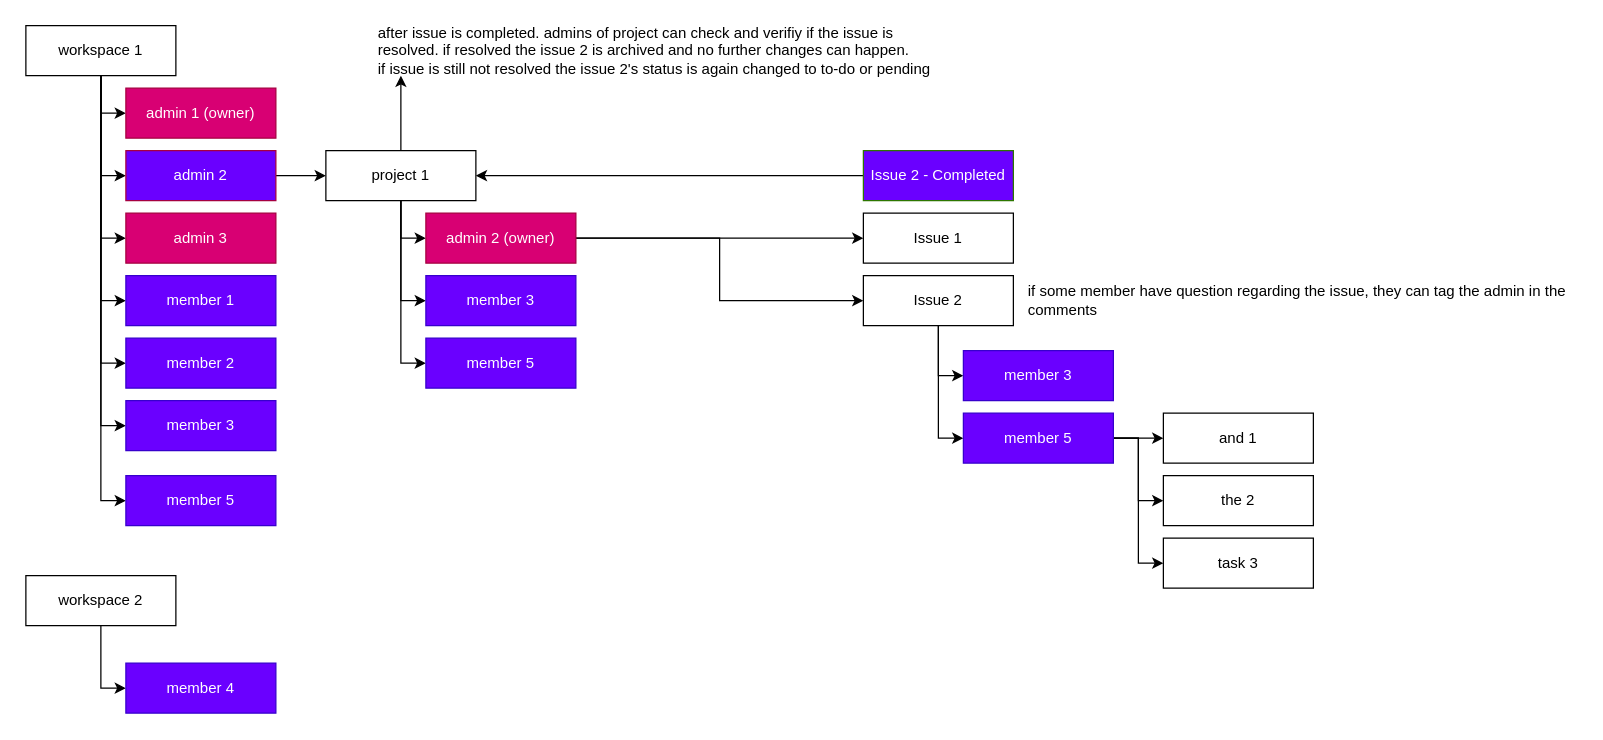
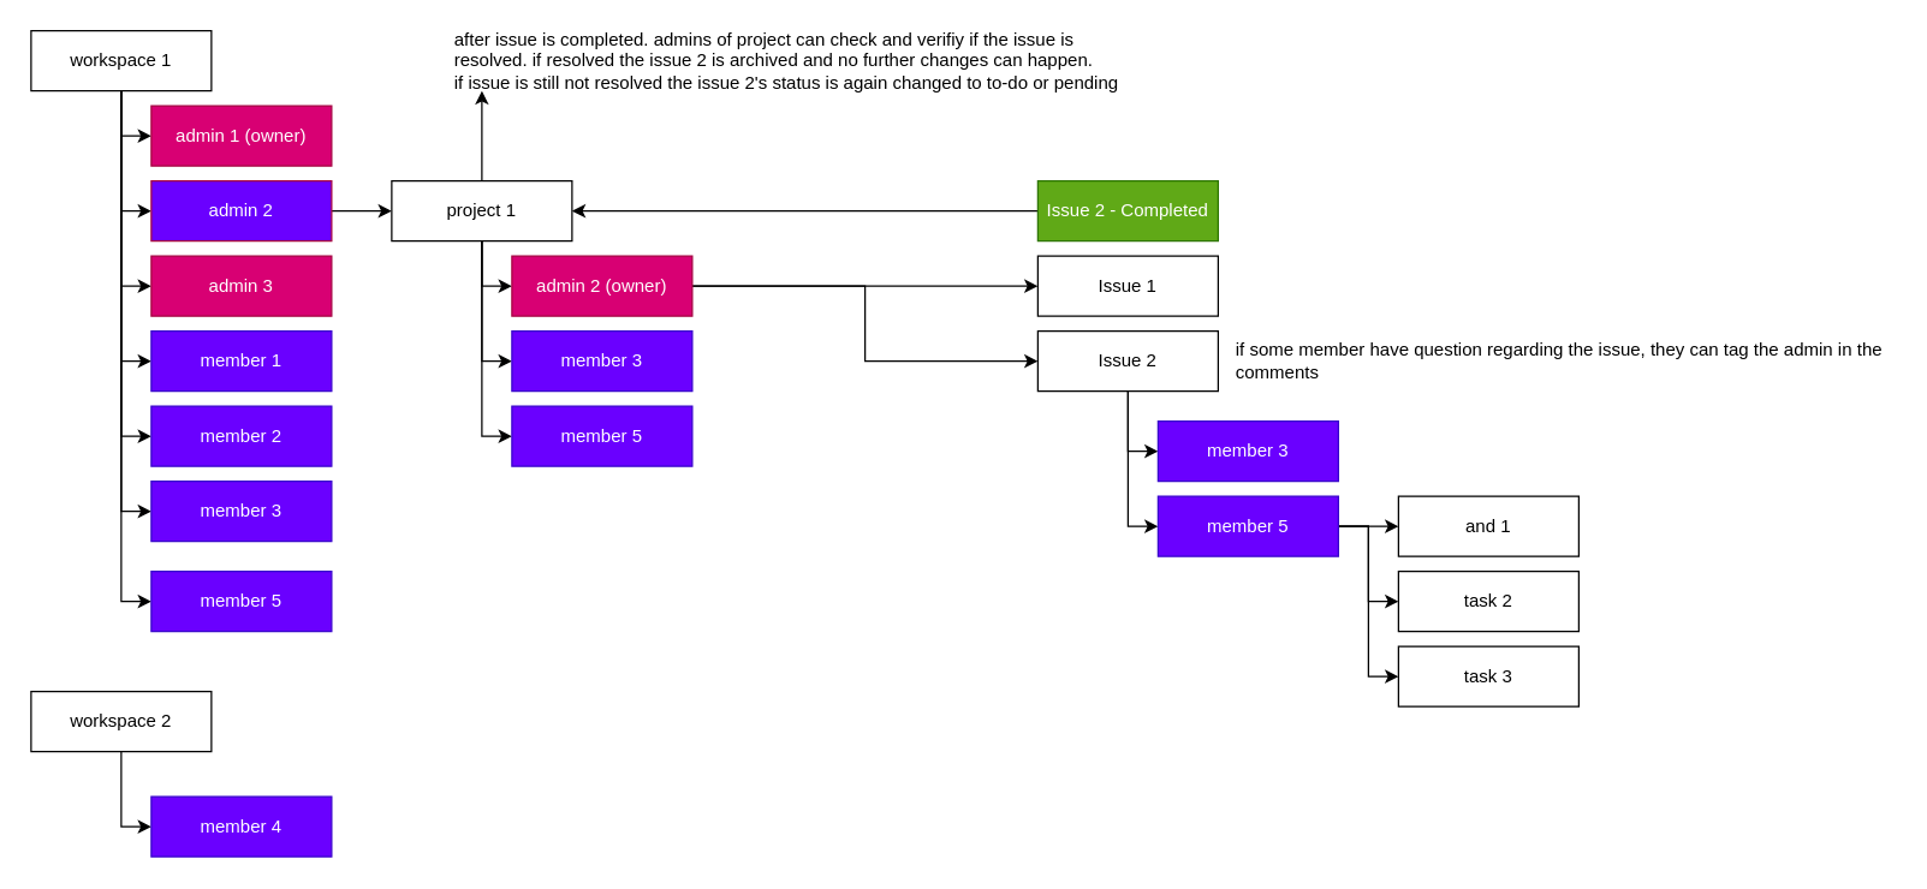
  <mxCell id="0" />
  <mxCell id="1" parent="0" />
  <mxCell id="2" style="edgeStyle=orthogonalEdgeStyle;rounded=0;orthogonalLoop=1;jettySize=auto;html=1;entryX=0;entryY=0.5;entryDx=0;entryDy=0;" parent="1" source="9" target="13" edge="1"><mxGeometry relative="1" as="geometry" /></mxCell>
  <mxCell id="3" style="edgeStyle=orthogonalEdgeStyle;rounded=0;orthogonalLoop=1;jettySize=auto;html=1;entryX=0;entryY=0.5;entryDx=0;entryDy=0;" parent="1" source="9" target="15" edge="1"><mxGeometry relative="1" as="geometry" /></mxCell>
  <mxCell id="4" style="edgeStyle=orthogonalEdgeStyle;rounded=0;orthogonalLoop=1;jettySize=auto;html=1;entryX=0;entryY=0.5;entryDx=0;entryDy=0;" parent="1" source="9" target="10" edge="1"><mxGeometry relative="1" as="geometry" /></mxCell>
  <mxCell id="5" style="edgeStyle=orthogonalEdgeStyle;rounded=0;orthogonalLoop=1;jettySize=auto;html=1;entryX=0;entryY=0.5;entryDx=0;entryDy=0;" parent="1" source="9" target="11" edge="1"><mxGeometry relative="1" as="geometry" /></mxCell>
  <mxCell id="6" style="edgeStyle=orthogonalEdgeStyle;rounded=0;orthogonalLoop=1;jettySize=auto;html=1;entryX=0;entryY=0.5;entryDx=0;entryDy=0;" parent="1" source="9" target="12" edge="1"><mxGeometry relative="1" as="geometry" /></mxCell>
  <mxCell id="7" style="edgeStyle=orthogonalEdgeStyle;rounded=0;orthogonalLoop=1;jettySize=auto;html=1;entryX=0;entryY=0.5;entryDx=0;entryDy=0;" parent="1" source="9" target="26" edge="1"><mxGeometry relative="1" as="geometry" /></mxCell>
  <mxCell id="8" style="edgeStyle=orthogonalEdgeStyle;rounded=0;orthogonalLoop=1;jettySize=auto;html=1;entryX=0;entryY=0.5;entryDx=0;entryDy=0;" parent="1" source="9" target="34" edge="1"><mxGeometry relative="1" as="geometry" /></mxCell>
  <mxCell id="9" value="workspace 1" style="rounded=0;whiteSpace=wrap;html=1;" parent="1" vertex="1"><mxGeometry x="20" y="20" width="120" height="40" as="geometry" /></mxCell>
  <mxCell id="10" value="admin 3" style="rounded=0;whiteSpace=wrap;html=1;fillColor=#d80073;fontColor=#ffffff;strokeColor=#A50040;" parent="1" vertex="1"><mxGeometry x="100" y="170" width="120" height="40" as="geometry" /></mxCell>
  <mxCell id="11" value="member 1" style="rounded=0;whiteSpace=wrap;html=1;fillColor=#6a00ff;fontColor=#ffffff;strokeColor=#3700CC;" parent="1" vertex="1"><mxGeometry x="100" y="220" width="120" height="40" as="geometry" /></mxCell>
  <mxCell id="12" value="member 2" style="rounded=0;whiteSpace=wrap;html=1;fillColor=#6a00ff;fontColor=#ffffff;strokeColor=#3700CC;" parent="1" vertex="1"><mxGeometry x="100" y="270" width="120" height="40" as="geometry" /></mxCell>
  <mxCell id="13" value="admin 1 (owner)" style="rounded=0;whiteSpace=wrap;html=1;fillColor=#d80073;fontColor=#ffffff;strokeColor=#A50040;" parent="1" vertex="1"><mxGeometry x="100" y="70" width="120" height="40" as="geometry" /></mxCell>
  <mxCell id="14" style="edgeStyle=orthogonalEdgeStyle;rounded=0;orthogonalLoop=1;jettySize=auto;html=1;entryX=0;entryY=0.5;entryDx=0;entryDy=0;" parent="1" source="15" target="20" edge="1"><mxGeometry relative="1" as="geometry" /></mxCell>
  <mxCell id="15" value="admin 2" style="rounded=0;whiteSpace=wrap;html=1;fillColor=#6a00ff;fontColor=#ffffff;strokeColor=#A50040;" parent="1" vertex="1"><mxGeometry x="100" y="120" width="120" height="40" as="geometry" /></mxCell>
  <mxCell id="16" style="edgeStyle=orthogonalEdgeStyle;rounded=0;orthogonalLoop=1;jettySize=auto;html=1;entryX=0;entryY=0.5;entryDx=0;entryDy=0;" parent="1" source="20" target="24" edge="1"><mxGeometry relative="1" as="geometry" /></mxCell>
  <mxCell id="17" style="edgeStyle=orthogonalEdgeStyle;rounded=0;orthogonalLoop=1;jettySize=auto;html=1;entryX=0;entryY=0.5;entryDx=0;entryDy=0;" parent="1" source="20" target="21" edge="1"><mxGeometry relative="1" as="geometry" /></mxCell>
  <mxCell id="18" style="edgeStyle=orthogonalEdgeStyle;rounded=0;orthogonalLoop=1;jettySize=auto;html=1;entryX=0;entryY=0.5;entryDx=0;entryDy=0;" parent="1" source="20" target="35" edge="1"><mxGeometry relative="1" as="geometry" /></mxCell>
  <mxCell id="19" style="edgeStyle=orthogonalEdgeStyle;rounded=0;orthogonalLoop=1;jettySize=auto;html=1;" parent="1" source="20" edge="1"><mxGeometry relative="1" as="geometry"><mxPoint x="320" y="60" as="targetPoint" /></mxGeometry></mxCell>
  <mxCell id="20" value="project 1" style="rounded=0;whiteSpace=wrap;html=1;" parent="1" vertex="1"><mxGeometry x="260" y="120" width="120" height="40" as="geometry" /></mxCell>
  <mxCell id="21" value="member 3" style="rounded=0;whiteSpace=wrap;html=1;fillColor=#6a00ff;fontColor=#ffffff;strokeColor=#3700CC;" parent="1" vertex="1"><mxGeometry x="340" y="220" width="120" height="40" as="geometry" /></mxCell>
  <mxCell id="22" style="edgeStyle=orthogonalEdgeStyle;rounded=0;orthogonalLoop=1;jettySize=auto;html=1;" parent="1" source="24" target="25" edge="1"><mxGeometry relative="1" as="geometry" /></mxCell>
  <mxCell id="23" style="edgeStyle=orthogonalEdgeStyle;rounded=0;orthogonalLoop=1;jettySize=auto;html=1;entryX=0;entryY=0.5;entryDx=0;entryDy=0;" parent="1" source="24" target="32" edge="1"><mxGeometry relative="1" as="geometry" /></mxCell>
  <mxCell id="24" value="admin 2 (owner)" style="rounded=0;whiteSpace=wrap;html=1;fillColor=#d80073;fontColor=#ffffff;strokeColor=#A50040;" parent="1" vertex="1"><mxGeometry x="340" y="170" width="120" height="40" as="geometry" /></mxCell>
  <mxCell id="25" value="Issue 1" style="rounded=0;whiteSpace=wrap;html=1;" parent="1" vertex="1"><mxGeometry x="690" y="170" width="120" height="40" as="geometry" /></mxCell>
  <mxCell id="26" value="member 3" style="rounded=0;whiteSpace=wrap;html=1;fillColor=#6a00ff;fontColor=#ffffff;strokeColor=#3700CC;" parent="1" vertex="1"><mxGeometry x="100" y="320" width="120" height="40" as="geometry" /></mxCell>
  <mxCell id="27" style="edgeStyle=orthogonalEdgeStyle;rounded=0;orthogonalLoop=1;jettySize=auto;html=1;entryX=0;entryY=0.5;entryDx=0;entryDy=0;" parent="1" source="28" target="29" edge="1"><mxGeometry relative="1" as="geometry" /></mxCell>
  <mxCell id="28" value="workspace 2" style="rounded=0;whiteSpace=wrap;html=1;" parent="1" vertex="1"><mxGeometry x="20" y="460" width="120" height="40" as="geometry" /></mxCell>
  <mxCell id="29" value="member 4" style="rounded=0;whiteSpace=wrap;html=1;fillColor=#6a00ff;fontColor=#ffffff;strokeColor=#3700CC;" parent="1" vertex="1"><mxGeometry x="100" y="530" width="120" height="40" as="geometry" /></mxCell>
  <mxCell id="30" value="" style="edgeStyle=orthogonalEdgeStyle;rounded=0;orthogonalLoop=1;jettySize=auto;html=1;entryX=0;entryY=0.5;entryDx=0;entryDy=0;" parent="1" source="32" target="33" edge="1"><mxGeometry relative="1" as="geometry" /></mxCell>
  <mxCell id="31" style="edgeStyle=orthogonalEdgeStyle;rounded=0;orthogonalLoop=1;jettySize=auto;html=1;entryX=0;entryY=0.5;entryDx=0;entryDy=0;" parent="1" source="32" target="39" edge="1"><mxGeometry relative="1" as="geometry" /></mxCell>
  <mxCell id="32" value="Issue 2" style="rounded=0;whiteSpace=wrap;html=1;" parent="1" vertex="1"><mxGeometry x="690" y="220" width="120" height="40" as="geometry" /></mxCell>
  <mxCell id="33" value="member 3" style="rounded=0;whiteSpace=wrap;html=1;fillColor=#6a00ff;fontColor=#ffffff;strokeColor=#3700CC;" parent="1" vertex="1"><mxGeometry x="770" y="280" width="120" height="40" as="geometry" /></mxCell>
  <mxCell id="34" value="member 5" style="rounded=0;whiteSpace=wrap;html=1;fillColor=#6a00ff;fontColor=#ffffff;strokeColor=#3700CC;" parent="1" vertex="1"><mxGeometry x="100" y="380" width="120" height="40" as="geometry" /></mxCell>
  <mxCell id="35" value="member 5" style="rounded=0;whiteSpace=wrap;html=1;fillColor=#6a00ff;fontColor=#ffffff;strokeColor=#3700CC;" parent="1" vertex="1"><mxGeometry x="340" y="270" width="120" height="40" as="geometry" /></mxCell>
  <mxCell id="36" style="edgeStyle=orthogonalEdgeStyle;rounded=0;orthogonalLoop=1;jettySize=auto;html=1;entryX=0;entryY=0.5;entryDx=0;entryDy=0;" parent="1" source="39" target="40" edge="1"><mxGeometry relative="1" as="geometry" /></mxCell>
  <mxCell id="37" style="edgeStyle=orthogonalEdgeStyle;rounded=0;orthogonalLoop=1;jettySize=auto;html=1;entryX=0;entryY=0.5;entryDx=0;entryDy=0;" parent="1" source="39" target="41" edge="1"><mxGeometry relative="1" as="geometry" /></mxCell>
  <mxCell id="38" style="edgeStyle=orthogonalEdgeStyle;rounded=0;orthogonalLoop=1;jettySize=auto;html=1;entryX=0;entryY=0.5;entryDx=0;entryDy=0;" parent="1" source="39" target="42" edge="1"><mxGeometry relative="1" as="geometry" /></mxCell>
  <mxCell id="39" value="member 5" style="rounded=0;whiteSpace=wrap;html=1;fillColor=#6a00ff;fontColor=#ffffff;strokeColor=#3700CC;" parent="1" vertex="1"><mxGeometry x="770" y="330" width="120" height="40" as="geometry" /></mxCell>
  <mxCell id="40" value="and 1" style="rounded=0;whiteSpace=wrap;html=1;" parent="1" vertex="1"><mxGeometry x="930" y="330" width="120" height="40" as="geometry" /></mxCell>
- <mxCell id="41" value="the 2" style="rounded=0;whiteSpace=wrap;html=1;" parent="1" vertex="1"><mxGeometry x="930" y="380" width="120" height="40" as="geometry" /></mxCell>
+ <mxCell id="41" value="task 2" style="rounded=0;whiteSpace=wrap;html=1;" parent="1" vertex="1"><mxGeometry x="930" y="380" width="120" height="40" as="geometry" /></mxCell>
  <mxCell id="42" value="task 3" style="rounded=0;whiteSpace=wrap;html=1;" parent="1" vertex="1"><mxGeometry x="930" y="430" width="120" height="40" as="geometry" /></mxCell>
  <mxCell id="43" style="edgeStyle=orthogonalEdgeStyle;rounded=0;orthogonalLoop=1;jettySize=auto;html=1;entryX=1;entryY=0.5;entryDx=0;entryDy=0;" parent="1" source="44" target="20" edge="1"><mxGeometry relative="1" as="geometry" /></mxCell>
- <mxCell id="44" value="Issue 2 - Completed" style="rounded=0;whiteSpace=wrap;html=1;fillColor=#6a00ff;fontColor=#ffffff;strokeColor=#2D7600;" parent="1" vertex="1"><mxGeometry x="690" y="120" width="120" height="40" as="geometry" /></mxCell>
+ <mxCell id="44" value="Issue 2 - Completed" style="rounded=0;whiteSpace=wrap;html=1;fillColor=#60a917;fontColor=#ffffff;strokeColor=#2D7600;" parent="1" vertex="1"><mxGeometry x="690" y="120" width="120" height="40" as="geometry" /></mxCell>
  <mxCell id="45" value="after issue is completed. admins of project can check and verifiy if the issue is resolved. if resolved the issue 2 is archived and no further changes can happen.&lt;br&gt;if issue is still not resolved the issue 2's status is again changed to to-do or pending" style="text;html=1;strokeColor=none;fillColor=none;align=left;verticalAlign=middle;whiteSpace=wrap;rounded=0;" parent="1" vertex="1"><mxGeometry x="300" y="25" width="450" height="30" as="geometry" /></mxCell>
  <mxCell id="46" value="if some member have question regarding the issue, they can tag the admin in the comments" style="text;html=1;strokeColor=none;fillColor=none;align=left;verticalAlign=middle;whiteSpace=wrap;rounded=0;" parent="1" vertex="1"><mxGeometry x="820" y="220" width="440" height="40" as="geometry" /></mxCell>
